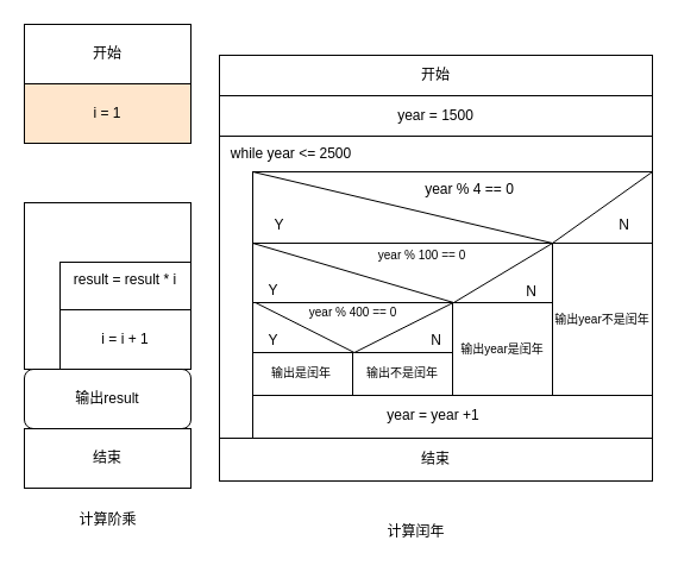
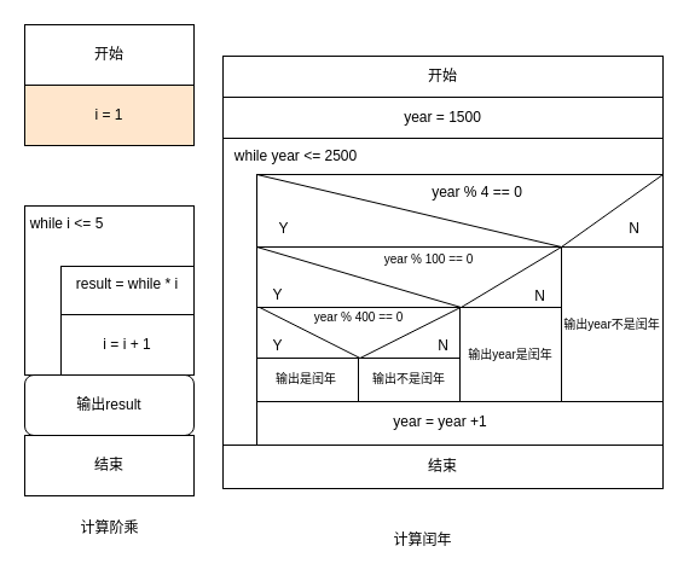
  <mxCell id="0" />
  <mxCell id="1" parent="0" />
  <mxCell id="2" value="" style="group" vertex="1" connectable="0" parent="1"><mxGeometry x="20" y="170" width="150" height="140" as="geometry" /></mxCell>
  <mxCell id="3" value="" style="rounded=0;whiteSpace=wrap;html=1;" vertex="1" parent="2"><mxGeometry width="140" height="140" as="geometry" /></mxCell>
+ <mxCell id="4" value="while i &amp;lt;= 5" style="text;html=1;align=center;verticalAlign=middle;whiteSpace=wrap;rounded=0;" vertex="1" parent="2"><mxGeometry width="70" height="30" as="geometry" /></mxCell>
  <mxCell id="5" value="" style="rounded=0;whiteSpace=wrap;html=1;" vertex="1" parent="2"><mxGeometry x="30" y="50" width="110" height="90" as="geometry" /></mxCell>
- <mxCell id="6" value="result = result * i" style="text;html=1;align=center;verticalAlign=middle;whiteSpace=wrap;rounded=0;" vertex="1" parent="2"><mxGeometry x="40" y="50" width="90" height="30" as="geometry" /></mxCell>
+ <mxCell id="6" value="result = while * i" style="text;html=1;align=center;verticalAlign=middle;whiteSpace=wrap;rounded=0;" vertex="1" parent="2"><mxGeometry x="40" y="50" width="90" height="30" as="geometry" /></mxCell>
  <mxCell id="7" value="" style="rounded=0;whiteSpace=wrap;html=1;" vertex="1" parent="2"><mxGeometry x="30" y="90" width="110" height="50" as="geometry" /></mxCell>
  <mxCell id="8" value="i = i + 1" style="text;html=1;align=center;verticalAlign=middle;whiteSpace=wrap;rounded=0;" vertex="1" parent="2"><mxGeometry x="40" y="100" width="90" height="30" as="geometry" /></mxCell>
  <mxCell id="9" value="i = 1" style="rounded=0;whiteSpace=wrap;html=1;fillColor=#ffe6cc;" vertex="1" parent="1"><mxGeometry x="20" y="70" width="140" height="50" as="geometry" /></mxCell>
  <mxCell id="10" value="开始" style="rounded=0;whiteSpace=wrap;html=1;" vertex="1" parent="1"><mxGeometry x="20" y="20" width="140" height="50" as="geometry" /></mxCell>
  <mxCell id="11" value="输出result" style="whiteSpace=wrap;html=1;rounded=1;" vertex="1" parent="1"><mxGeometry x="20" y="310" width="140" height="50" as="geometry" /></mxCell>
  <mxCell id="12" value="结束" style="rounded=0;whiteSpace=wrap;html=1;" vertex="1" parent="1"><mxGeometry x="20" y="360" width="140" height="50" as="geometry" /></mxCell>
  <mxCell id="13" value="year = 1500" style="rounded=0;whiteSpace=wrap;html=1;" vertex="1" parent="1"><mxGeometry x="184" y="80" width="364" height="34" as="geometry" /></mxCell>
  <mxCell id="14" value="" style="rounded=0;whiteSpace=wrap;html=1;pointerEvents=0;align=center;verticalAlign=top;fontFamily=Helvetica;fontSize=12;fontColor=default;fillColor=default;gradientColor=none;" vertex="1" parent="1"><mxGeometry x="184" y="114" width="364" height="254" as="geometry" /></mxCell>
  <mxCell id="15" value="开始" style="rounded=0;whiteSpace=wrap;html=1;" vertex="1" parent="1"><mxGeometry x="184" y="46" width="364" height="34" as="geometry" /></mxCell>
  <mxCell id="16" value="" style="rounded=0;whiteSpace=wrap;html=1;" vertex="1" parent="1"><mxGeometry x="212" y="254" width="168.25" height="78" as="geometry" /></mxCell>
  <mxCell id="17" value="while year &amp;lt;= 2500" style="text;html=1;align=center;verticalAlign=middle;resizable=0;points=[];autosize=1;strokeColor=none;fillColor=none;fontFamily=Helvetica;fontSize=12;fontColor=default;" vertex="1" parent="1"><mxGeometry x="184" y="114" width="120" height="30" as="geometry" /></mxCell>
  <mxCell id="18" value="" style="rounded=0;whiteSpace=wrap;html=1;pointerEvents=0;align=center;verticalAlign=top;fontFamily=Helvetica;fontSize=12;fontColor=default;fillColor=none;gradientColor=none;" vertex="1" parent="1"><mxGeometry x="212" y="144" width="336" height="224" as="geometry" /></mxCell>
  <mxCell id="19" value="" style="rounded=0;whiteSpace=wrap;html=1;pointerEvents=0;align=center;verticalAlign=top;fontFamily=Helvetica;fontSize=12;fontColor=default;fillColor=none;gradientColor=none;" vertex="1" parent="1"><mxGeometry x="212" y="144" width="336" height="60" as="geometry" /></mxCell>
  <mxCell id="20" value="year % 4 == 0" style="text;html=1;align=center;verticalAlign=middle;resizable=0;points=[];autosize=1;strokeColor=none;fillColor=none;fontFamily=Helvetica;fontSize=12;fontColor=default;" vertex="1" parent="1"><mxGeometry x="344" y="144" width="100" height="30" as="geometry" /></mxCell>
  <mxCell id="21" value="Y" style="text;html=1;align=center;verticalAlign=middle;resizable=0;points=[];autosize=1;strokeColor=none;fillColor=none;fontFamily=Helvetica;fontSize=12;fontColor=default;" vertex="1" parent="1"><mxGeometry x="216" y="177" width="36" height="24" as="geometry" /></mxCell>
  <mxCell id="22" value="N" style="text;html=1;align=center;verticalAlign=middle;resizable=0;points=[];autosize=1;strokeColor=none;fillColor=none;fontFamily=Helvetica;fontSize=12;fontColor=default;" vertex="1" parent="1"><mxGeometry x="506" y="177" width="36" height="24" as="geometry" /></mxCell>
  <mxCell id="23" value="" style="rounded=0;whiteSpace=wrap;html=1;pointerEvents=0;align=center;verticalAlign=top;fontFamily=Helvetica;fontSize=12;fontColor=default;fillColor=none;gradientColor=none;" vertex="1" parent="1"><mxGeometry x="212" y="204" width="252" height="50" as="geometry" /></mxCell>
  <mxCell id="24" value="&lt;font style=&quot;font-size: 10px;&quot;&gt;year % 100 == 0&lt;/font&gt;" style="text;html=1;align=center;verticalAlign=middle;resizable=0;points=[];autosize=1;strokeColor=none;fillColor=none;fontFamily=Helvetica;fontSize=12;fontColor=default;" vertex="1" parent="1"><mxGeometry x="304" y="199" width="100" height="30" as="geometry" /></mxCell>
  <mxCell id="25" value="Y" style="text;html=1;align=center;verticalAlign=middle;resizable=0;points=[];autosize=1;strokeColor=none;fillColor=none;fontFamily=Helvetica;fontSize=12;fontColor=default;" vertex="1" parent="1"><mxGeometry x="211" y="232" width="36" height="24" as="geometry" /></mxCell>
  <mxCell id="26" value="N" style="text;html=1;align=center;verticalAlign=middle;resizable=0;points=[];autosize=1;strokeColor=none;fillColor=none;fontFamily=Helvetica;fontSize=12;fontColor=default;" vertex="1" parent="1"><mxGeometry x="428" y="233.13" width="36" height="24" as="geometry" /></mxCell>
  <mxCell id="27" value="&lt;span style=&quot;text-wrap: nowrap;&quot;&gt;&lt;font style=&quot;font-size: 10px;&quot;&gt;输出year不是闰年&lt;/font&gt;&lt;/span&gt;" style="rounded=0;whiteSpace=wrap;html=1;" vertex="1" parent="1"><mxGeometry x="464" y="204" width="84" height="128" as="geometry" /></mxCell>
  <mxCell id="28" value="" style="rounded=0;whiteSpace=wrap;html=1;" vertex="1" parent="1"><mxGeometry x="212" y="254" width="168" height="78" as="geometry" /></mxCell>
  <mxCell id="29" value="" style="rounded=0;whiteSpace=wrap;html=1;" vertex="1" parent="1"><mxGeometry x="296" y="296" width="84" height="36" as="geometry" /></mxCell>
  <mxCell id="30" value="" style="triangle;whiteSpace=wrap;html=1;pointerEvents=0;align=center;verticalAlign=top;fontFamily=Helvetica;fontSize=12;fontColor=default;fillColor=default;gradientColor=none;rotation=90;" vertex="1" parent="1"><mxGeometry x="276.45" y="191.89" width="42" height="166.22" as="geometry" /></mxCell>
  <mxCell id="31" value="&lt;span style=&quot;text-wrap: nowrap;&quot;&gt;&lt;font style=&quot;font-size: 10px;&quot;&gt;输出year是闰年&lt;/font&gt;&lt;/span&gt;" style="rounded=0;whiteSpace=wrap;html=1;" vertex="1" parent="1"><mxGeometry x="380" y="254" width="84" height="78" as="geometry" /></mxCell>
  <mxCell id="32" value="&lt;font style=&quot;font-size: 10px;&quot;&gt;year % 400 == 0&lt;/font&gt;" style="text;html=1;align=center;verticalAlign=middle;resizable=0;points=[];autosize=1;strokeColor=none;fillColor=none;fontFamily=Helvetica;fontSize=12;fontColor=default;" vertex="1" parent="1"><mxGeometry x="248.34" y="250" width="96" height="24" as="geometry" /></mxCell>
  <mxCell id="33" value="Y" style="text;html=1;align=center;verticalAlign=middle;resizable=0;points=[];autosize=1;strokeColor=none;fillColor=none;fontFamily=Helvetica;fontSize=12;fontColor=default;" vertex="1" parent="1"><mxGeometry x="211" y="274" width="36" height="24" as="geometry" /></mxCell>
  <mxCell id="34" value="N" style="text;html=1;align=center;verticalAlign=middle;resizable=0;points=[];autosize=1;strokeColor=none;fillColor=none;fontFamily=Helvetica;fontSize=12;fontColor=default;" vertex="1" parent="1"><mxGeometry x="348" y="274" width="36" height="24" as="geometry" /></mxCell>
  <mxCell id="35" value="year = year +1" style="text;html=1;align=center;verticalAlign=middle;whiteSpace=wrap;rounded=0;fontFamily=Helvetica;fontSize=12;fontColor=default;" vertex="1" parent="1"><mxGeometry x="324" y="334" width="80" height="30" as="geometry" /></mxCell>
  <mxCell id="36" value="&lt;font style=&quot;font-size: 10px;&quot;&gt;&lt;span style=&quot;text-wrap: nowrap;&quot;&gt;&lt;font style=&quot;font-size: 10px;&quot;&gt;输出&lt;/font&gt;&lt;/span&gt;&lt;span style=&quot;text-wrap: nowrap; background-color: initial;&quot;&gt;&lt;font style=&quot;font-size: 10px;&quot;&gt;不是闰年&lt;/font&gt;&lt;/span&gt;&lt;/font&gt;" style="text;html=1;align=center;verticalAlign=middle;whiteSpace=wrap;rounded=0;fontFamily=Helvetica;fontSize=12;fontColor=default;" vertex="1" parent="1"><mxGeometry x="307.25" y="294" width="61.5" height="38" as="geometry" /></mxCell>
  <mxCell id="37" value="" style="rounded=0;whiteSpace=wrap;html=1;" vertex="1" parent="1"><mxGeometry x="212" y="296" width="84" height="36" as="geometry" /></mxCell>
  <mxCell id="38" value="&lt;font style=&quot;font-size: 10px;&quot;&gt;&lt;span style=&quot;text-wrap: nowrap;&quot;&gt;&lt;font style=&quot;font-size: 10px;&quot;&gt;输出&lt;/font&gt;&lt;/span&gt;&lt;span style=&quot;text-wrap: nowrap; background-color: initial;&quot;&gt;&lt;font style=&quot;font-size: 10px;&quot;&gt;是闰年&lt;/font&gt;&lt;/span&gt;&lt;/font&gt;" style="text;html=1;align=center;verticalAlign=middle;whiteSpace=wrap;rounded=0;fontFamily=Helvetica;fontSize=12;fontColor=default;" vertex="1" parent="1"><mxGeometry x="216" y="294" width="73.5" height="38" as="geometry" /></mxCell>
  <mxCell id="39" value="结束" style="rounded=0;whiteSpace=wrap;html=1;" vertex="1" parent="1"><mxGeometry x="184" y="368" width="364" height="36" as="geometry" /></mxCell>
  <mxCell id="40" value="" style="endArrow=none;html=1;rounded=0;fontFamily=Helvetica;fontSize=12;fontColor=default;exitX=0;exitY=0;exitDx=0;exitDy=0;entryX=1;entryY=0;entryDx=0;entryDy=0;" edge="1" parent="1" source="19" target="19"><mxGeometry width="50" height="50" relative="1" as="geometry"><mxPoint x="344" y="202" as="sourcePoint" /><mxPoint x="394" y="152" as="targetPoint" /><Array as="points"><mxPoint x="464" y="204" /></Array></mxGeometry></mxCell>
  <mxCell id="41" value="" style="endArrow=none;html=1;rounded=0;fontFamily=Helvetica;fontSize=12;fontColor=default;exitX=0;exitY=0;exitDx=0;exitDy=0;entryX=1;entryY=0;entryDx=0;entryDy=0;" edge="1" parent="1" source="23" target="23"><mxGeometry width="50" height="50" relative="1" as="geometry"><mxPoint x="404" y="274" as="sourcePoint" /><mxPoint x="454" y="224" as="targetPoint" /><Array as="points"><mxPoint x="381" y="254" /></Array></mxGeometry></mxCell>
  <mxCell id="42" value="计算阶乘" style="text;html=1;align=center;verticalAlign=middle;resizable=0;points=[];autosize=1;strokeColor=none;fillColor=none;fontFamily=Helvetica;fontSize=12;fontColor=default;" vertex="1" parent="1"><mxGeometry x="54" y="425" width="72" height="24" as="geometry" /></mxCell>
  <mxCell id="43" value="计算闰年" style="text;html=1;align=center;verticalAlign=middle;resizable=0;points=[];autosize=1;strokeColor=none;fillColor=none;fontFamily=Helvetica;fontSize=12;fontColor=default;" vertex="1" parent="1"><mxGeometry x="313" y="435" width="72" height="24" as="geometry" /></mxCell>
